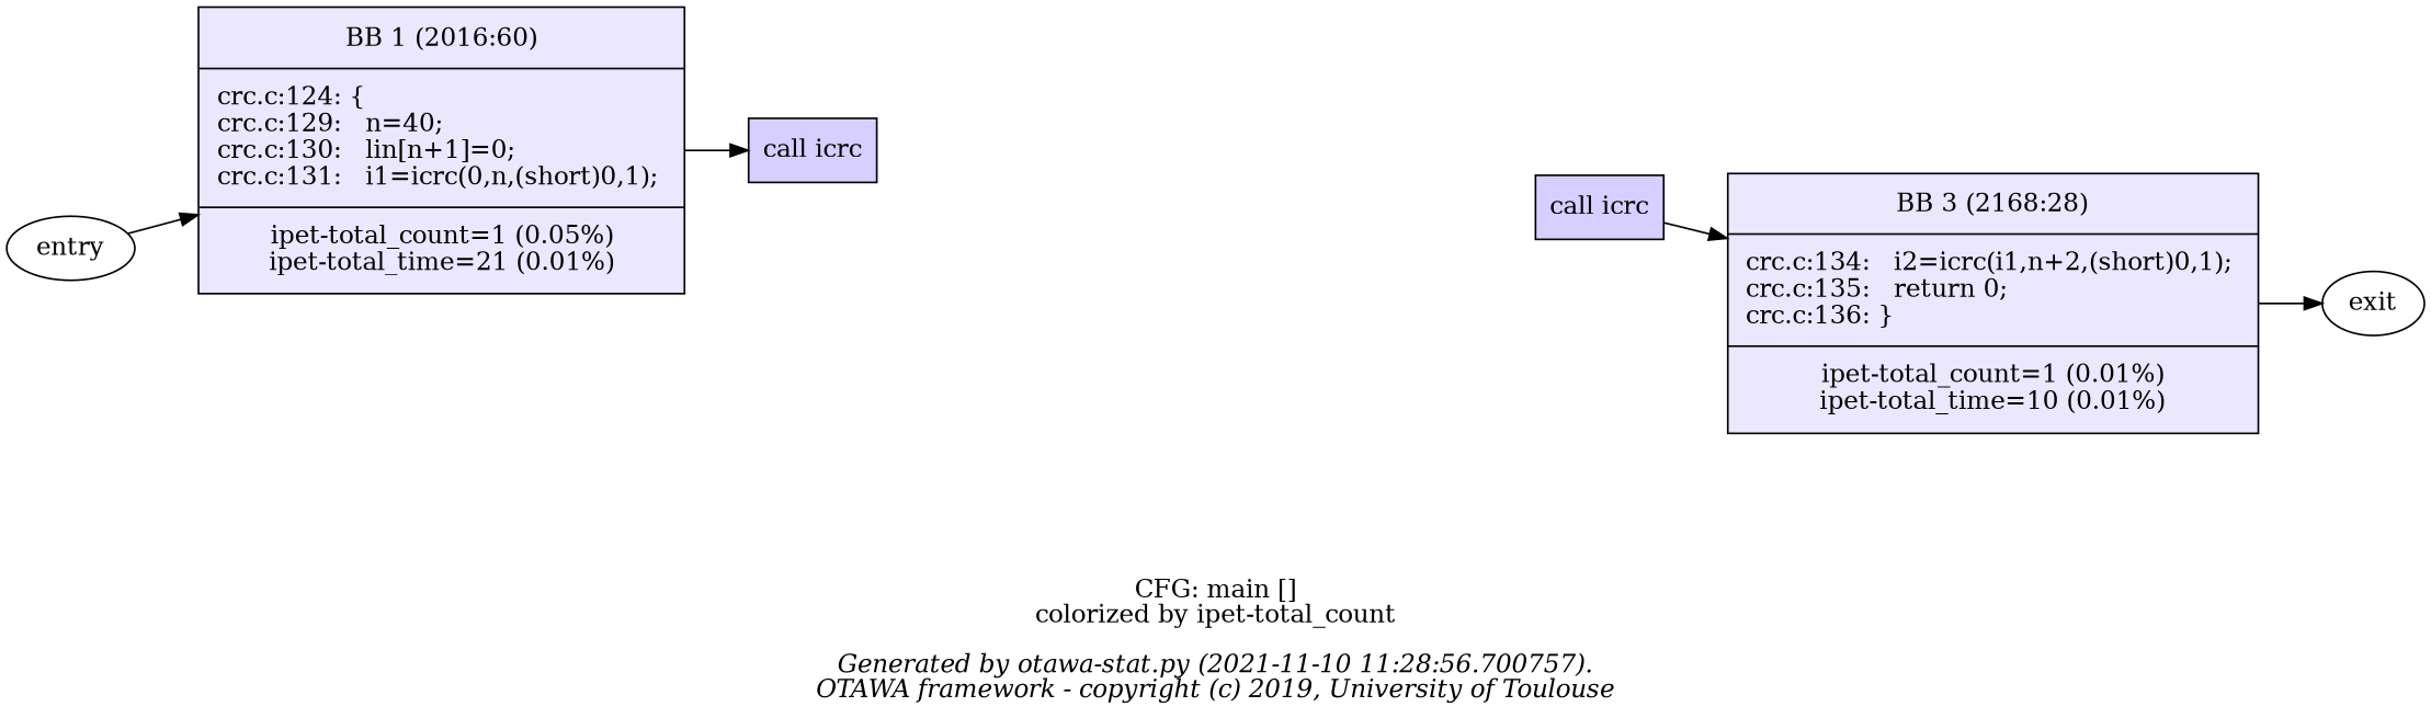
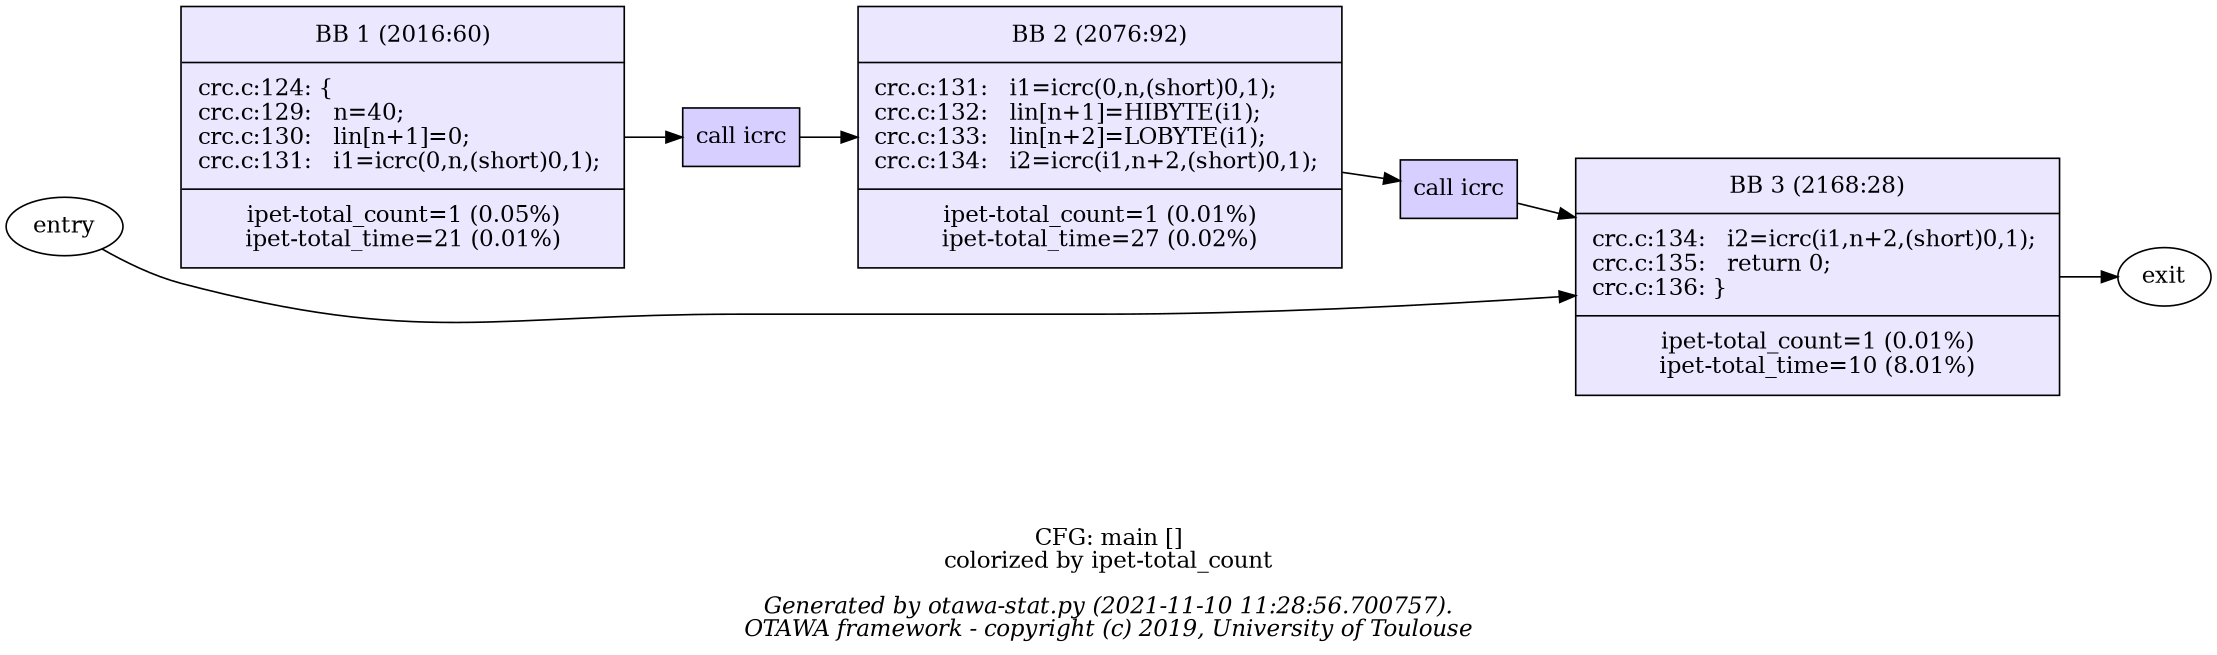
  digraph {
    label=<CFG: main []<br/>colorized by ipet-total_count<br/><BR/><I>Generated by otawa-stat.py (2021-11-10 11:28:56.700757).</I><BR/><I>OTAWA framework - copyright (c) 2019, University of Toulouse</I>>
    rankdir=LR
    node [fillcolor="#eae7ff" fontcolor="#000000" shape=box style=filled]
    n1 [label=entry fillcolor="" fontcolor="" shape="" style=""]
    n2 [label=<<table border='0' cellpadding='8px'><tr><td>BB 1 (2016:60)</td></tr><hr/><tr><td align='left'>crc.c:124: { <br align='left'/>crc.c:129: &nbsp;&nbsp;n=40; <br align='left'/>crc.c:130: &nbsp;&nbsp;lin[n+1]=0; <br align='left'/>crc.c:131: &nbsp;&nbsp;i1=icrc(0,n,(short)0,1); <br align='left'/></td></tr><hr/><tr><td>ipet-total_count=1 (0.05%)<br/>ipet-total_time=21 (0.01%)<br/></td></tr></table>> margin=0]
    n3 [fillcolor="#d6cfff" label="call icrc"]
+   n4 [label=<<table border='0' cellpadding='8px'><tr><td>BB 2 (2076:92)</td></tr><hr/><tr><td align='left'>crc.c:131: &nbsp;&nbsp;i1=icrc(0,n,(short)0,1); <br align='left'/>crc.c:132: &nbsp;&nbsp;lin[n+1]=HIBYTE(i1); <br align='left'/>crc.c:133: &nbsp;&nbsp;lin[n+2]=LOBYTE(i1); <br align='left'/>crc.c:134: &nbsp;&nbsp;i2=icrc(i1,n+2,(short)0,1); <br align='left'/></td></tr><hr/><tr><td>ipet-total_count=1 (0.01%)<br/>ipet-total_time=27 (0.02%)<br/></td></tr></table>> margin=0]
    n5 [fillcolor="#d6cfff" label="call icrc"]
-   n6 [label=<<table border='0' cellpadding='8px'><tr><td>BB 3 (2168:28)</td></tr><hr/><tr><td align='left'>crc.c:134: &nbsp;&nbsp;i2=icrc(i1,n+2,(short)0,1); <br align='left'/>crc.c:135: &nbsp;&nbsp;return&nbsp;0; <br align='left'/>crc.c:136: } <br align='left'/></td></tr><hr/><tr><td>ipet-total_count=1 (0.01%)<br/>ipet-total_time=10 (0.01%)<br/></td></tr></table>> margin=0]
+   n6 [label=<<table border='0' cellpadding='8px'><tr><td>BB 3 (2168:28)</td></tr><hr/><tr><td align='left'>crc.c:134: &nbsp;&nbsp;i2=icrc(i1,n+2,(short)0,1); <br align='left'/>crc.c:135: &nbsp;&nbsp;return&nbsp;0; <br align='left'/>crc.c:136: } <br align='left'/></td></tr><hr/><tr><td>ipet-total_count=1 (0.01%)<br/>ipet-total_time=10 (8.01%)<br/></td></tr></table>> margin=0]
    n7 [label=exit fillcolor="" fontcolor="" shape="" style=""]
-   n1 -> n2
+   n1 -> n6
    n2 -> n3
+   n3 -> n4
+   n4 -> n5
    n5 -> n6
    n6 -> n7
  }
